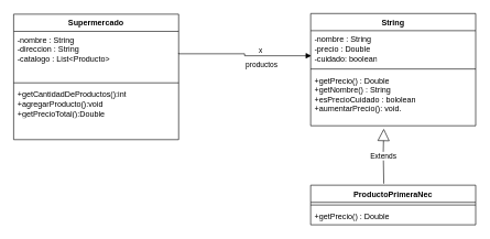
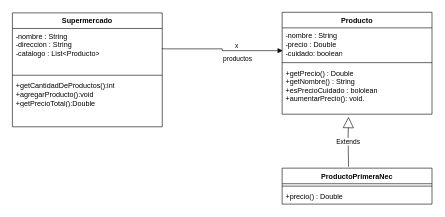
  <mxCell id="0" />
  <mxCell id="1" parent="0" />
  <mxCell id="2" value="Supermercado" style="swimlane;fontStyle=1;align=center;verticalAlign=top;childLayout=stackLayout;horizontal=1;startSize=26;horizontalStack=0;resizeParent=1;resizeParentMax=0;resizeLast=0;collapsible=1;marginBottom=0;whiteSpace=wrap;html=1;" vertex="1" parent="1"><mxGeometry x="20" y="21" width="250" height="190" as="geometry" /></mxCell>
  <mxCell id="3" value="-nombre : String&lt;div&gt;-direccion : String&lt;/div&gt;&lt;div&gt;-catalogo : List&amp;lt;Producto&amp;gt;&lt;/div&gt;" style="text;strokeColor=none;fillColor=none;align=left;verticalAlign=top;spacingLeft=4;spacingRight=4;overflow=hidden;rotatable=0;points=[[0,0.5],[1,0.5]];portConstraint=eastwest;whiteSpace=wrap;html=1;" vertex="1" parent="2"><mxGeometry y="26" width="250" height="74" as="geometry" /></mxCell>
  <mxCell id="4" value="" style="line;strokeWidth=1;fillColor=none;align=left;verticalAlign=middle;spacingTop=-1;spacingLeft=3;spacingRight=3;rotatable=0;labelPosition=right;points=[];portConstraint=eastwest;strokeColor=inherit;" vertex="1" parent="2"><mxGeometry y="100" width="250" height="8" as="geometry" /></mxCell>
  <mxCell id="5" value="+getCantidadDeProductos():int&lt;div&gt;+agregarProducto():void&lt;/div&gt;&lt;div&gt;+getPrecioTotal():Double&lt;/div&gt;" style="text;strokeColor=none;fillColor=none;align=left;verticalAlign=top;spacingLeft=4;spacingRight=4;overflow=hidden;rotatable=0;points=[[0,0.5],[1,0.5]];portConstraint=eastwest;whiteSpace=wrap;html=1;" vertex="1" parent="2"><mxGeometry y="108" width="250" height="82" as="geometry" /></mxCell>
- <mxCell id="6" value="String" style="swimlane;fontStyle=1;align=center;verticalAlign=top;childLayout=stackLayout;horizontal=1;startSize=26;horizontalStack=0;resizeParent=1;resizeParentMax=0;resizeLast=0;collapsible=1;marginBottom=0;whiteSpace=wrap;html=1;" vertex="1" parent="1"><mxGeometry x="470" y="20" width="250" height="170" as="geometry" /></mxCell>
+ <mxCell id="6" value="Producto" style="swimlane;fontStyle=1;align=center;verticalAlign=top;childLayout=stackLayout;horizontal=1;startSize=26;horizontalStack=0;resizeParent=1;resizeParentMax=0;resizeLast=0;collapsible=1;marginBottom=0;whiteSpace=wrap;html=1;" vertex="1" parent="1"><mxGeometry x="470" y="20" width="250" height="170" as="geometry" /></mxCell>
  <mxCell id="7" value="-nombre : String&lt;div&gt;-precio : Double&lt;/div&gt;&lt;div&gt;-cuidado: boolean&lt;/div&gt;" style="text;strokeColor=none;fillColor=none;align=left;verticalAlign=top;spacingLeft=4;spacingRight=4;overflow=hidden;rotatable=0;points=[[0,0.5],[1,0.5]];portConstraint=eastwest;whiteSpace=wrap;html=1;" vertex="1" parent="6"><mxGeometry y="26" width="250" height="54" as="geometry" /></mxCell>
  <mxCell id="8" value="" style="line;strokeWidth=1;fillColor=none;align=left;verticalAlign=middle;spacingTop=-1;spacingLeft=3;spacingRight=3;rotatable=0;labelPosition=right;points=[];portConstraint=eastwest;strokeColor=inherit;" vertex="1" parent="6"><mxGeometry y="80" width="250" height="8" as="geometry" /></mxCell>
  <mxCell id="9" value="+getPrecio() : Double&lt;div&gt;+getNombre() : String&lt;/div&gt;&lt;div&gt;+esPrecioCuidado : bololean&lt;/div&gt;&lt;div&gt;+aumentarPrecio(): void.&lt;/div&gt;" style="text;strokeColor=none;fillColor=none;align=left;verticalAlign=top;spacingLeft=4;spacingRight=4;overflow=hidden;rotatable=0;points=[[0,0.5],[1,0.5]];portConstraint=eastwest;whiteSpace=wrap;html=1;" vertex="1" parent="6"><mxGeometry y="88" width="250" height="82" as="geometry" /></mxCell>
  <mxCell id="10" value="ProductoPrimeraNec" style="swimlane;fontStyle=1;align=center;verticalAlign=top;childLayout=stackLayout;horizontal=1;startSize=26;horizontalStack=0;resizeParent=1;resizeParentMax=0;resizeLast=0;collapsible=1;marginBottom=0;whiteSpace=wrap;html=1;" vertex="1" parent="1"><mxGeometry x="470" y="280" width="250" height="60" as="geometry" /></mxCell>
  <mxCell id="11" value="" style="line;strokeWidth=1;fillColor=none;align=left;verticalAlign=middle;spacingTop=-1;spacingLeft=3;spacingRight=3;rotatable=0;labelPosition=right;points=[];portConstraint=eastwest;strokeColor=inherit;" vertex="1" parent="10"><mxGeometry y="26" width="250" height="8" as="geometry" /></mxCell>
- <mxCell id="12" value="+getPrecio() : Double" style="text;strokeColor=none;fillColor=none;align=left;verticalAlign=top;spacingLeft=4;spacingRight=4;overflow=hidden;rotatable=0;points=[[0,0.5],[1,0.5]];portConstraint=eastwest;whiteSpace=wrap;html=1;" vertex="1" parent="10"><mxGeometry y="34" width="250" height="26" as="geometry" /></mxCell>
+ <mxCell id="12" value="+precio() : Double" style="text;strokeColor=none;fillColor=none;align=left;verticalAlign=top;spacingLeft=4;spacingRight=4;overflow=hidden;rotatable=0;points=[[0,0.5],[1,0.5]];portConstraint=eastwest;whiteSpace=wrap;html=1;" vertex="1" parent="10"><mxGeometry y="34" width="250" height="26" as="geometry" /></mxCell>
  <mxCell id="13" value="productos" style="endArrow=block;endFill=1;html=1;edgeStyle=orthogonalEdgeStyle;align=left;verticalAlign=top;rounded=0;entryX=0.004;entryY=1.077;entryDx=0;entryDy=0;entryPerimeter=0;" edge="1" parent="1"><mxGeometry x="0.017" y="-1" relative="1" as="geometry"><mxPoint x="270" y="80" as="sourcePoint" /><mxPoint x="471" y="84.002" as="targetPoint" /><Array as="points"><mxPoint x="270" y="81" /><mxPoint x="370" y="81" /><mxPoint x="370" y="84" /></Array><mxPoint y="-1" as="offset" /></mxGeometry></mxCell>
  <mxCell id="14" value="x" style="edgeLabel;resizable=0;html=1;align=left;verticalAlign=bottom;" connectable="0" vertex="1" parent="13"><mxGeometry x="-1" relative="1" as="geometry"><mxPoint x="120" y="4" as="offset" /></mxGeometry></mxCell>
  <mxCell id="15" value="Extends" style="endArrow=block;endSize=16;endFill=0;html=1;rounded=0;exitX=0.443;exitY=-0.039;exitDx=0;exitDy=0;exitPerimeter=0;entryX=0.443;entryY=1.055;entryDx=0;entryDy=0;entryPerimeter=0;" edge="1" parent="1" source="10" target="9"><mxGeometry width="160" relative="1" as="geometry"><mxPoint x="580" y="180" as="sourcePoint" /><mxPoint x="740" y="180" as="targetPoint" /><Array as="points"><mxPoint x="580" y="230" /></Array></mxGeometry></mxCell>
